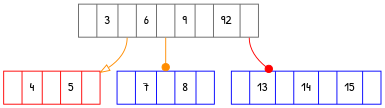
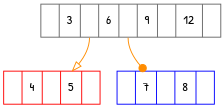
  digraph {
    fontname="Patrick Hand"
    node [color=blue fontname="Patrick Hand" shape=record]
    edge [arrowhead=dot color=darkorange fontname="Patrick Hand"]
-   n1 [color=gray40 label="<P0>|3|<P1>|6|<P2>|9|<P3>|92|<P4>"]
+   n1 [color=gray40 label="<P0>|3|<P1>|6|<P2>|9|<P3>|12|<P4>"]
    n2 [color=red label="<P0>|4|<P1>|5|<P2>"]
    n3 [label="<P0>|7|<P1>|8|<P2>"]
-   n4 [label="<P0>|13|<P1>|14|<P2>|15|<P3>"]
    n1 -> n2 [arrowhead=onormal tailport=P1]
    n1 -> n3 [tailport=P2]
-   n1 -> n4 [color=red tailport=P4]
  }
